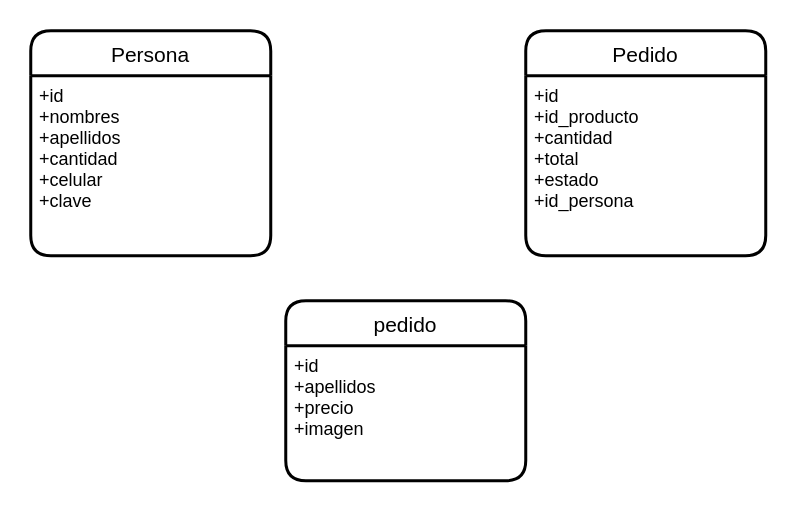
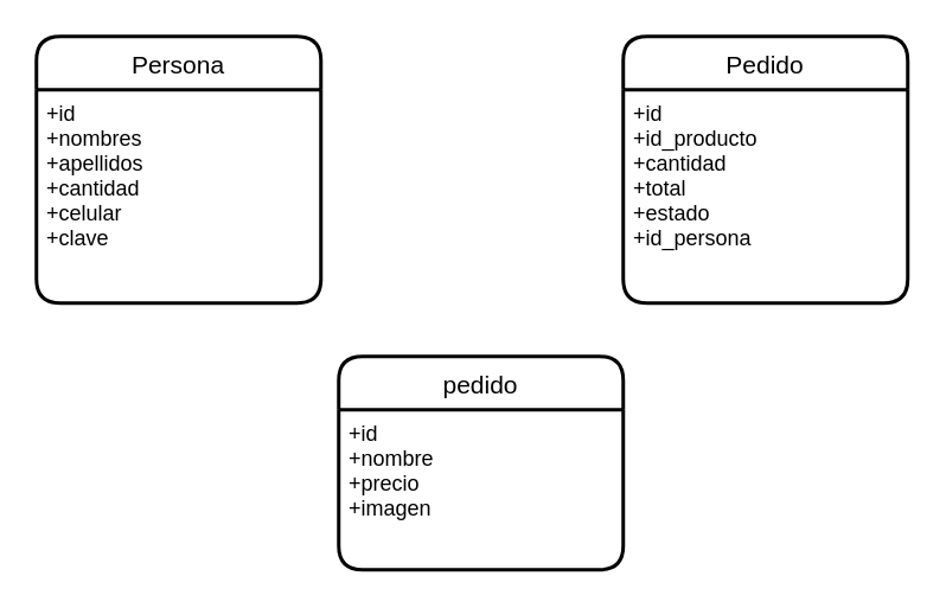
  <mxCell id="0" />
  <mxCell id="1" parent="0" />
  <mxCell id="2" value="Persona" style="swimlane;childLayout=stackLayout;horizontal=1;startSize=30;horizontalStack=0;rounded=1;fontSize=14;fontStyle=0;strokeWidth=2;resizeParent=0;resizeLast=1;shadow=0;dashed=0;align=center;" vertex="1" parent="1"><mxGeometry x="20" y="20" width="160" height="150" as="geometry" /></mxCell>
  <mxCell id="3" value="+id&#10;+nombres&#10;+apellidos&#10;+cantidad&#10;+celular&#10;+clave" style="align=left;strokeColor=none;fillColor=none;spacingLeft=4;fontSize=12;verticalAlign=top;resizable=0;rotatable=0;part=1;" vertex="1" parent="2"><mxGeometry y="30" width="160" height="120" as="geometry" /></mxCell>
  <mxCell id="4" value="Pedido" style="swimlane;childLayout=stackLayout;horizontal=1;startSize=30;horizontalStack=0;rounded=1;fontSize=14;fontStyle=0;strokeWidth=2;resizeParent=0;resizeLast=1;shadow=0;dashed=0;align=center;" vertex="1" parent="1"><mxGeometry x="350" y="20" width="160" height="150" as="geometry" /></mxCell>
  <mxCell id="5" value="+id&#10;+id_producto&#10;+cantidad&#10;+total&#10;+estado&#10;+id_persona" style="align=left;strokeColor=none;fillColor=none;spacingLeft=4;fontSize=12;verticalAlign=top;resizable=0;rotatable=0;part=1;" vertex="1" parent="4"><mxGeometry y="30" width="160" height="120" as="geometry" /></mxCell>
  <mxCell id="6" value="pedido" style="swimlane;childLayout=stackLayout;horizontal=1;startSize=30;horizontalStack=0;rounded=1;fontSize=14;fontStyle=0;strokeWidth=2;resizeParent=0;resizeLast=1;shadow=0;dashed=0;align=center;" vertex="1" parent="1"><mxGeometry x="190" y="200" width="160" height="120" as="geometry" /></mxCell>
- <mxCell id="7" value="+id&#10;+apellidos&#10;+precio&#10;+imagen" style="align=left;strokeColor=none;fillColor=none;spacingLeft=4;fontSize=12;verticalAlign=top;resizable=0;rotatable=0;part=1;" vertex="1" parent="6"><mxGeometry y="30" width="160" height="90" as="geometry" /></mxCell>
+ <mxCell id="7" value="+id&#10;+nombre&#10;+precio&#10;+imagen" style="align=left;strokeColor=none;fillColor=none;spacingLeft=4;fontSize=12;verticalAlign=top;resizable=0;rotatable=0;part=1;" vertex="1" parent="6"><mxGeometry y="30" width="160" height="90" as="geometry" /></mxCell>
